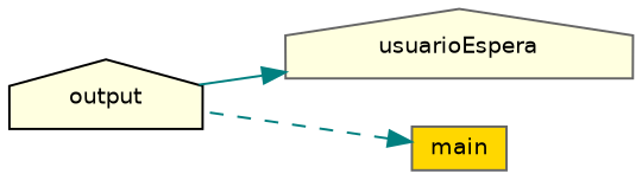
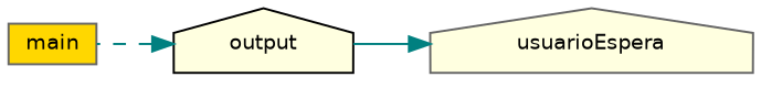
  digraph {
    rankdir=RL
    node [color=gray40 fillcolor=lightyellow fontname=Helvetica fontsize=10 shape=house style=filled]
    edge [color=teal dir=back fontname=Helvetica fontsize=10 labelfontname=Helvetica labelfontsize=10]
    n1 [fontcolor=black height=0.2 label=usuarioEspera width=0.4]
    n2 [color=black height=0.2 label=output width=0.4]
    n3 [fillcolor=gold height=0.2 label=main shape=box width=0.4]
    n1 -> n2 [style=solid]
-   n3 -> n2 [style=dashed]
+   n2 -> n3 [style=dashed]
  }
